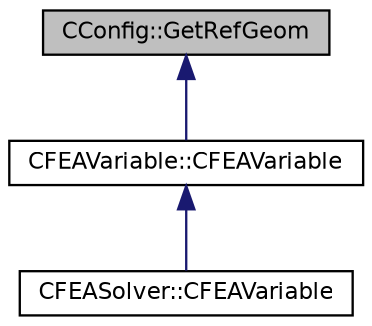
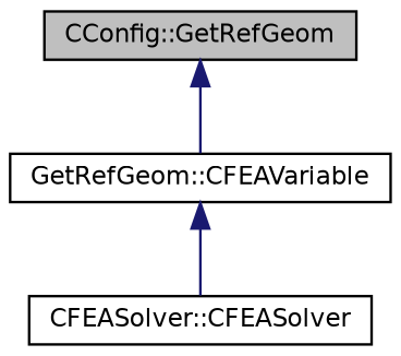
  digraph {
    rankdir=TB
    node [color=black fillcolor=white fontname=Helvetica fontsize=10 shape=record style=filled]
    edge [color=midnightblue dir=back fontname=Helvetica fontsize=10 labelfontname=Helvetica labelfontsize=10 style=solid]
    n1 [fillcolor=grey75 fontcolor=black height=0.2 label="CConfig::GetRefGeom" width=0.4]
-   n2 [height=0.2 label="CFEAVariable::CFEAVariable" width=0.4]
-   n3 [height=0.2 label="CFEASolver::CFEAVariable" width=0.4]
+   n2 [height=0.2 label="GetRefGeom::CFEAVariable" width=0.4]
+   n3 [height=0.2 label="CFEASolver::CFEASolver" width=0.4]
    n1 -> n2
    n2 -> n3
  }
